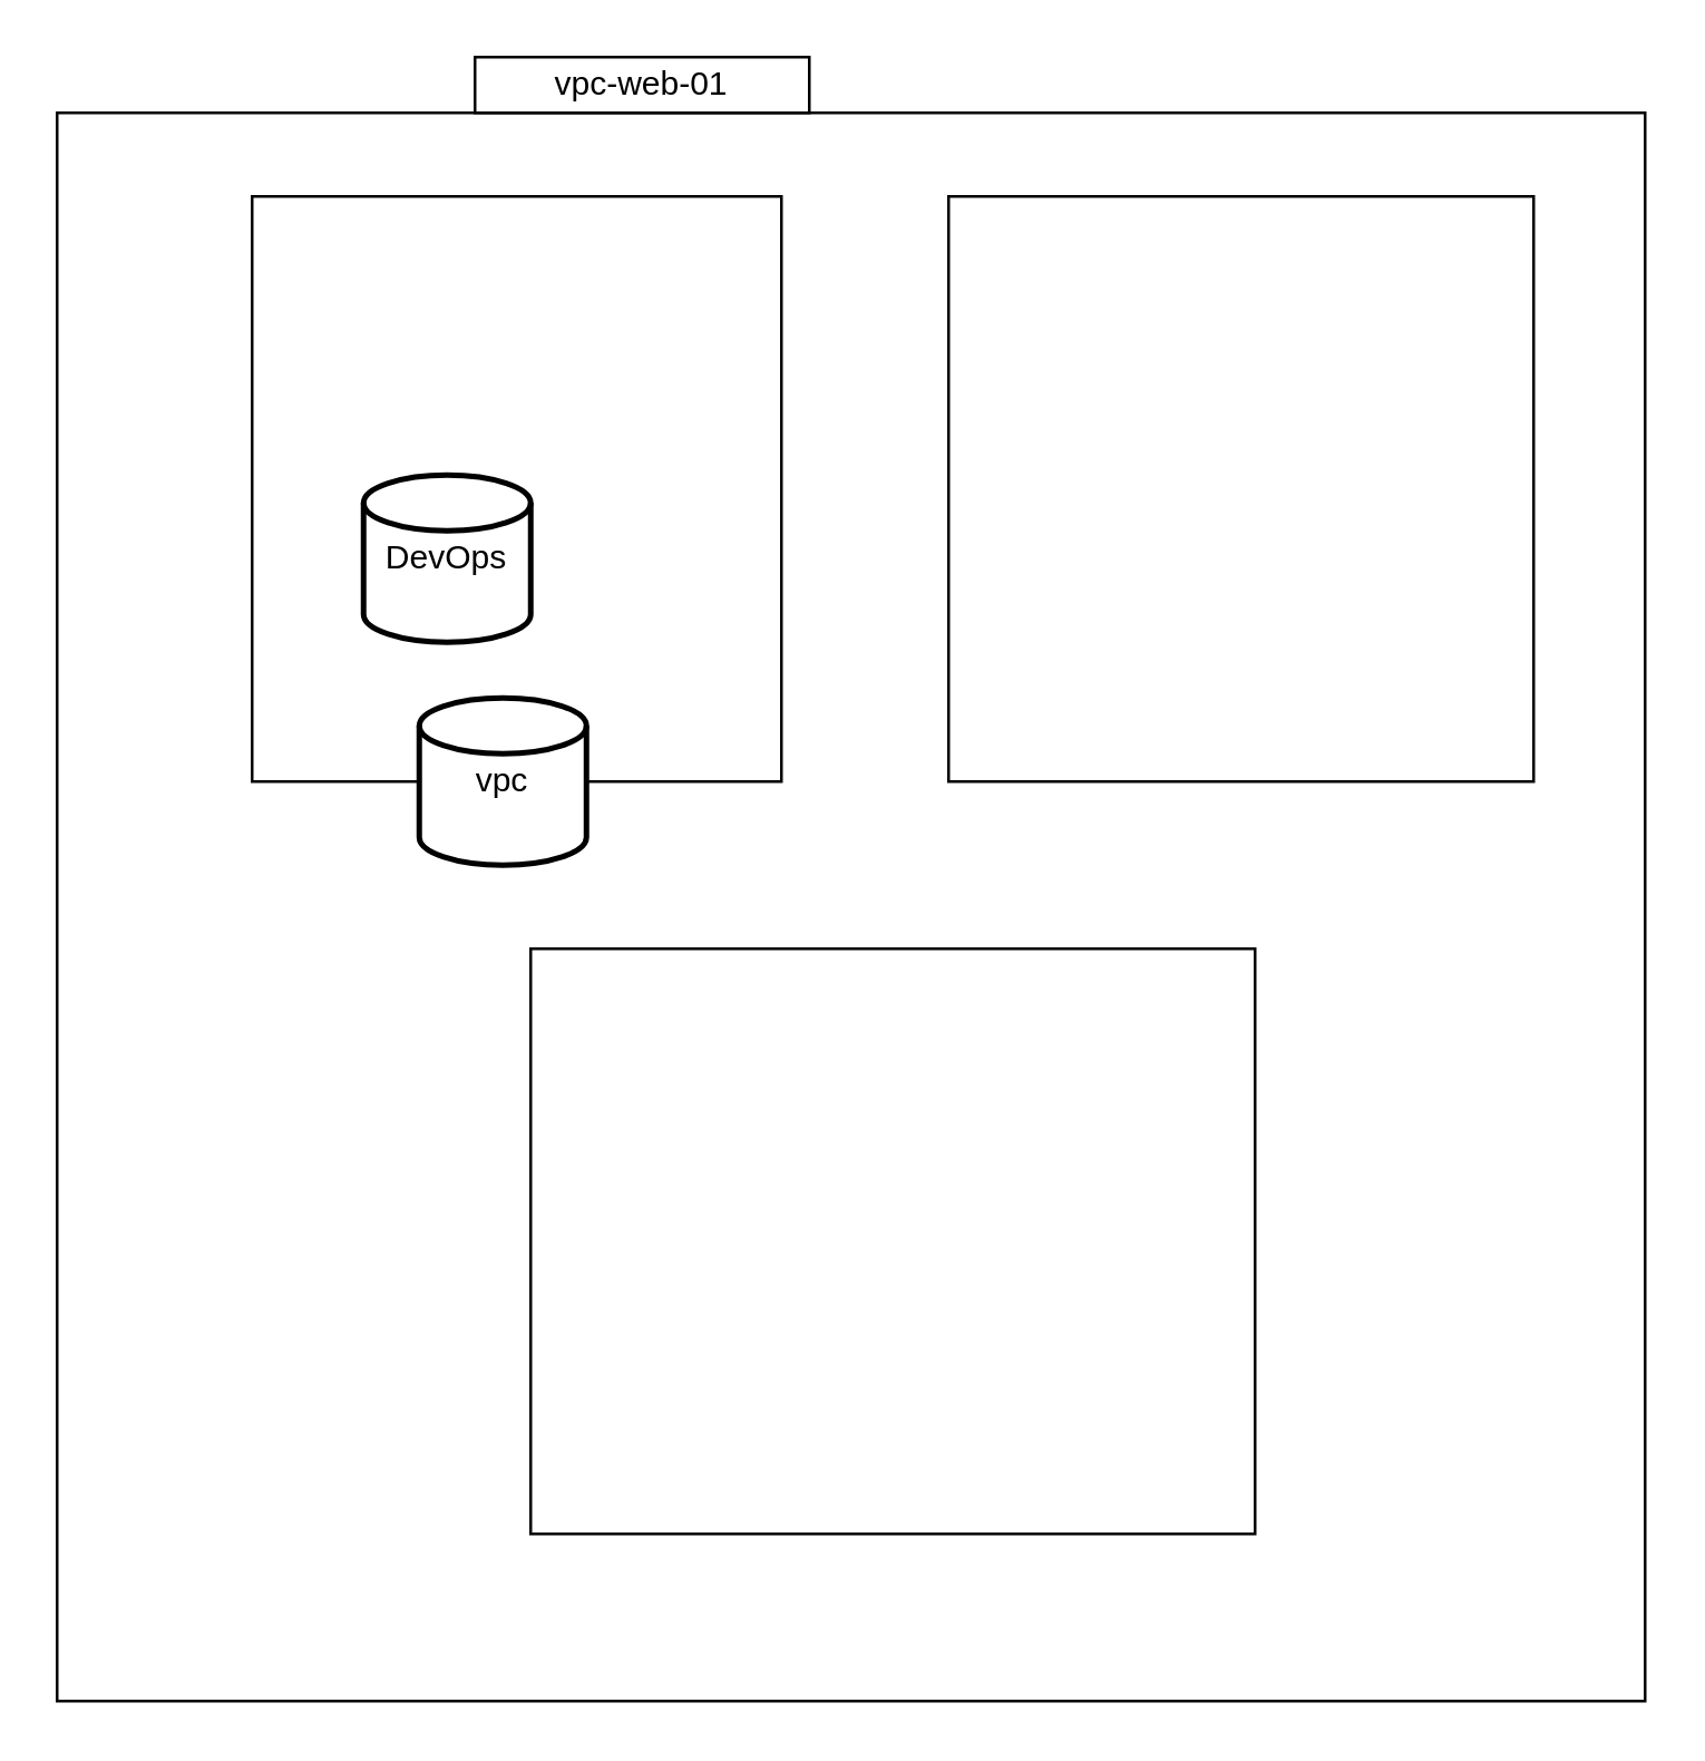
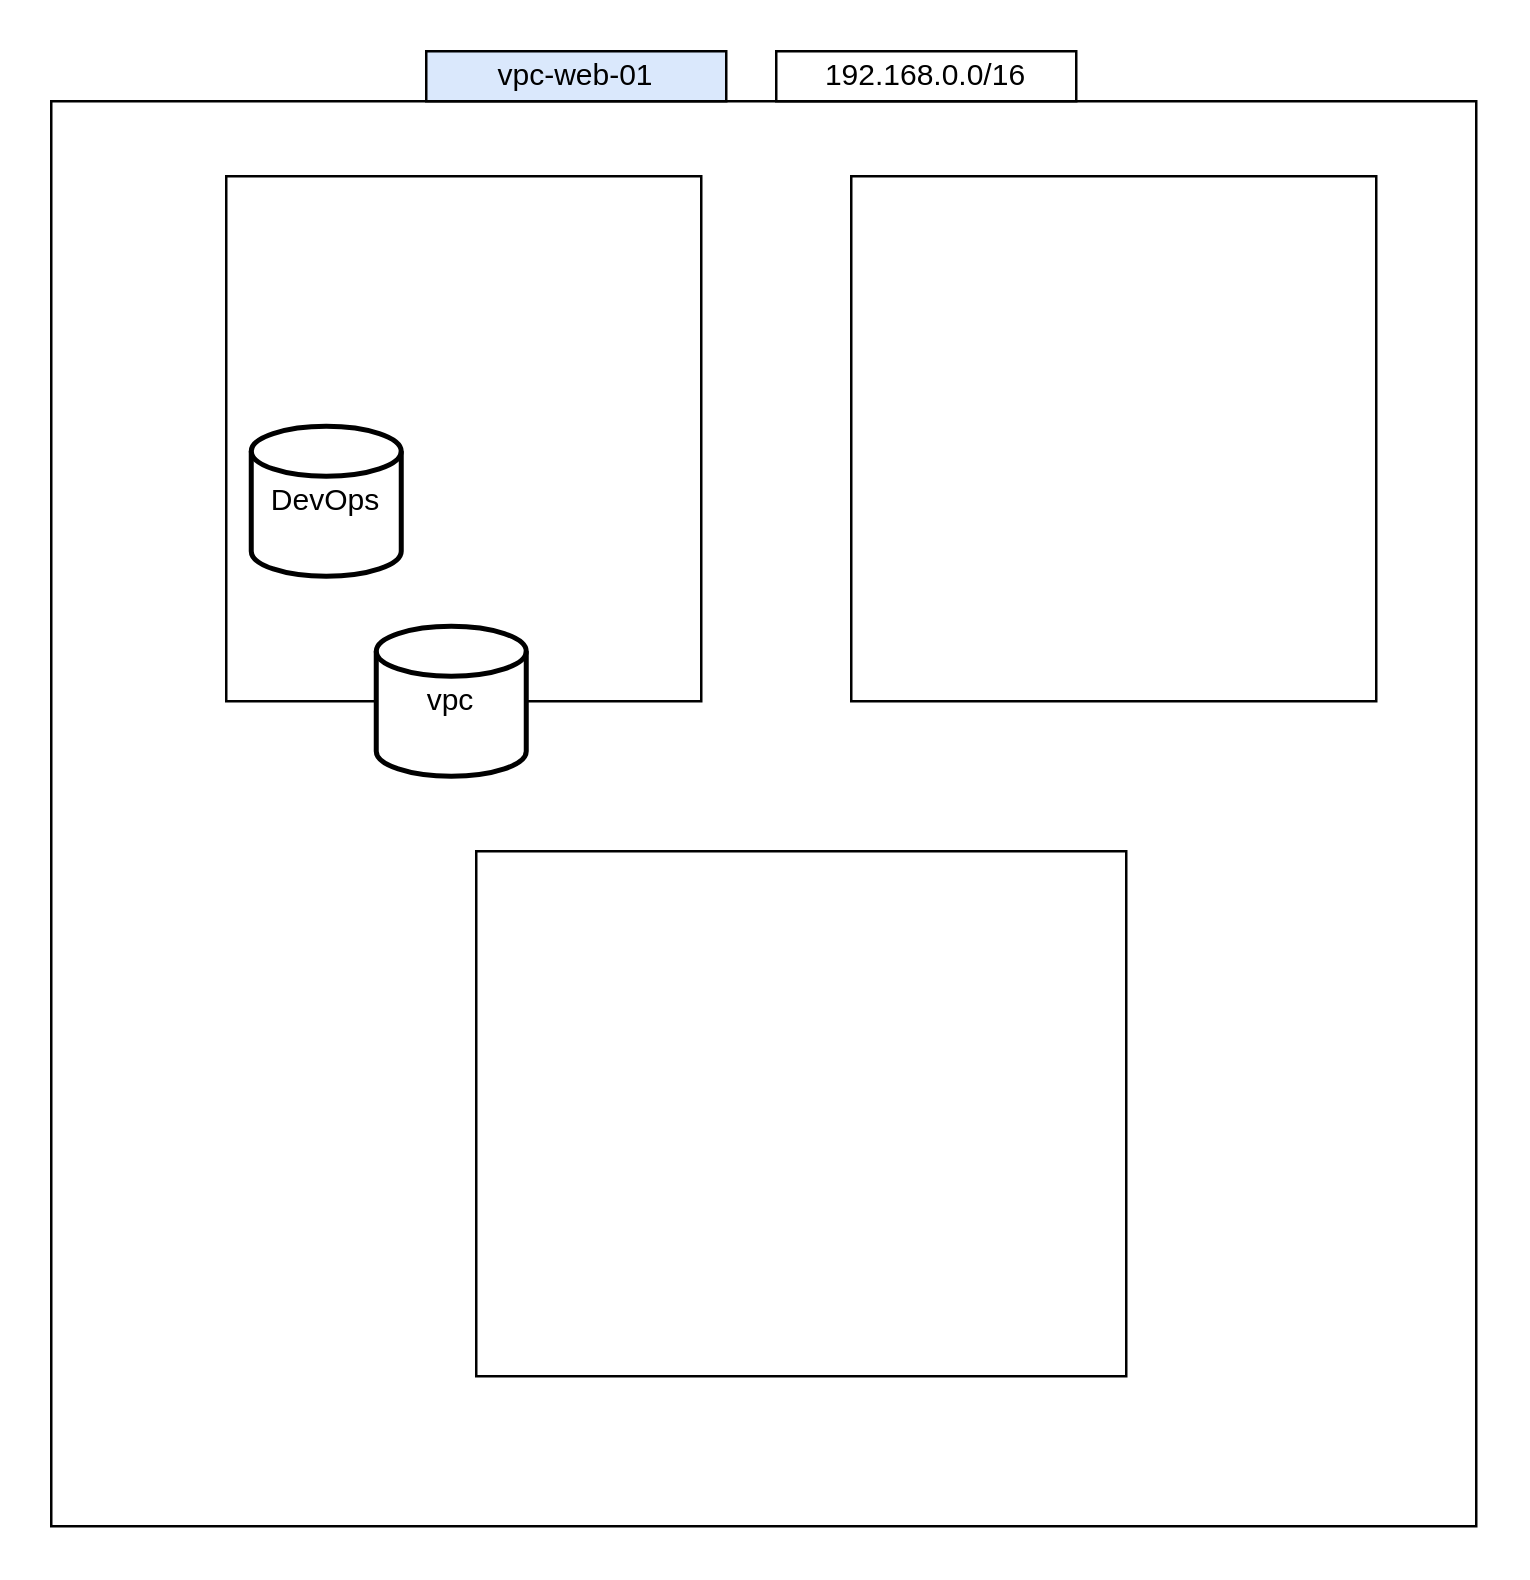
  <mxCell id="0" />
  <mxCell id="1" parent="0" />
  <mxCell id="2" value="" style="whiteSpace=wrap;html=1;aspect=fixed;hachureGap=4;pointerEvents=0;" vertex="1" parent="1"><mxGeometry x="20" y="40" width="570" height="570" as="geometry" /></mxCell>
  <mxCell id="3" value="" style="rounded=0;whiteSpace=wrap;html=1;hachureGap=4;pointerEvents=0;" vertex="1" parent="1"><mxGeometry x="90" y="70" width="190" height="210" as="geometry" /></mxCell>
  <mxCell id="4" value="" style="rounded=0;whiteSpace=wrap;html=1;hachureGap=4;pointerEvents=0;" vertex="1" parent="1"><mxGeometry x="190" y="340" width="260" height="210" as="geometry" /></mxCell>
  <mxCell id="5" value="" style="rounded=0;whiteSpace=wrap;html=1;hachureGap=4;pointerEvents=0;" vertex="1" parent="1"><mxGeometry x="340" y="70" width="210" height="210" as="geometry" /></mxCell>
  <mxCell id="6" value="vpc" style="strokeWidth=2;html=1;shape=mxgraph.flowchart.database;whiteSpace=wrap;hachureGap=4;pointerEvents=0;" vertex="1" parent="1"><mxGeometry x="150" y="250" width="60" height="60" as="geometry" /></mxCell>
- <mxCell id="7" value="DevOps" style="strokeWidth=2;html=1;shape=mxgraph.flowchart.database;whiteSpace=wrap;hachureGap=4;pointerEvents=0;" vertex="1" parent="1"><mxGeometry x="130" y="170" width="60" height="60" as="geometry" /></mxCell>
- <mxCell id="8" value="vpc-web-01" style="whiteSpace=wrap;html=1;hachureGap=4;pointerEvents=0;" vertex="1" parent="1"><mxGeometry x="170" y="20" width="120" height="20" as="geometry" /></mxCell>
+ <mxCell id="7" value="DevOps" style="strokeWidth=2;html=1;shape=mxgraph.flowchart.database;whiteSpace=wrap;hachureGap=4;pointerEvents=0;" vertex="1" parent="1"><mxGeometry x="100" y="170" width="60" height="60" as="geometry" /></mxCell>
+ <mxCell id="8" value="vpc-web-01" style="whiteSpace=wrap;html=1;hachureGap=4;pointerEvents=0;fillColor=#dae8fc;" vertex="1" parent="1"><mxGeometry x="170" y="20" width="120" height="20" as="geometry" /></mxCell>
+ <mxCell id="9" value="192.168.0.0/16" style="whiteSpace=wrap;html=1;hachureGap=4;pointerEvents=0;" vertex="1" parent="1"><mxGeometry x="310" y="20" width="120" height="20" as="geometry" /></mxCell>
